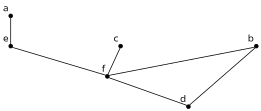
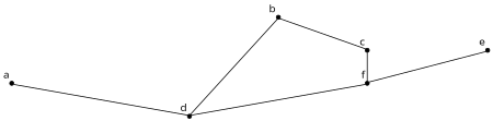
  graph {
    fontname="Open Sans"
    forcelabels=true
    nodesep=2
    splines=true
    node [fontname="Open Sans" shape=point]
    edge [fontname="Open Sans"]
    a [width=0.07 xlabel=a]
    d [width=0.07 xlabel=d]
    b [width=0.07 xlabel=b]
    f [width=0.07 xlabel=f]
    e [width=0.07 xlabel=e]
    c [width=0.07 xlabel=c]
-   a -- e
+   a -- d
    b -- d
-   b -- f
+   b -- c
    f -- d
    e -- f
    c -- f
  }
